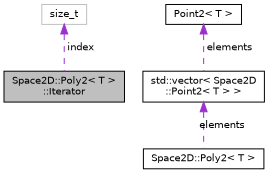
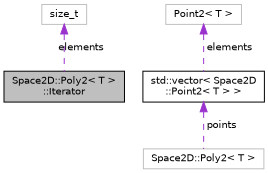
  digraph {
    node [color=black fillcolor=white fontname=Helvetica fontsize=10 shape=record style=filled]
    edge [color=darkorchid3 dir=back fontname=Helvetica fontsize=10 labelfontname=Helvetica labelfontsize=10 style=dashed]
    n1 [fillcolor=grey75 fontcolor=black height=0.2 label="Space2D::Poly2\< T \>\l::Iterator" width=0.4]
-   n2 [height=0.2 label="Space2D::Poly2\< T \>" width=0.4]
+   n2 [color=grey75 height=0.2 label="Space2D::Poly2\< T \>" width=0.4]
    n3 [height=0.2 label="std::vector\< Space2D\l::Point2\< T \> \>" width=0.4]
-   n4 [height=0.2 label="Point2\< T \>" width=0.4]
+   n4 [color=grey75 height=0.2 label="Point2\< T \>" width=0.4]
    n5 [color=grey75 height=0.2 label=size_t width=0.4]
-   n3 -> n2 [label=" elements"]
+   n3 -> n2 [label=" points"]
    n4 -> n3 [label=" elements"]
-   n5 -> n1 [label=" index"]
+   n5 -> n1 [label=" elements"]
  }
